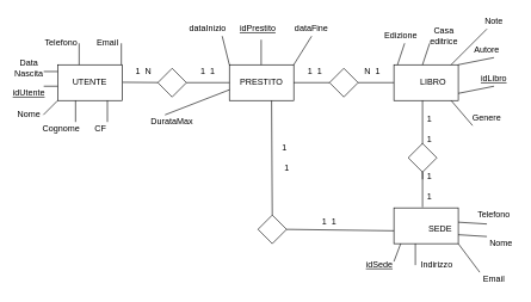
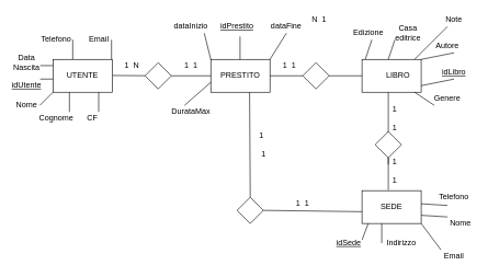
  <mxCell id="0" />
  <mxCell id="1" parent="0" />
  <mxCell id="2" value="" style="rounded=0;whiteSpace=wrap;html=1;" vertex="1" parent="1"><mxGeometry x="80" y="90" width="90" height="50" as="geometry" /></mxCell>
  <mxCell id="3" value="" style="rounded=0;whiteSpace=wrap;html=1;" vertex="1" parent="1"><mxGeometry x="550" y="90" width="90" height="50" as="geometry" /></mxCell>
  <mxCell id="4" value="" style="rounded=0;whiteSpace=wrap;html=1;" vertex="1" parent="1"><mxGeometry x="320" y="90" width="90" height="50" as="geometry" /></mxCell>
  <mxCell id="5" value="" style="rounded=0;whiteSpace=wrap;html=1;" vertex="1" parent="1"><mxGeometry x="550" y="290" width="90" height="50" as="geometry" /></mxCell>
  <mxCell id="6" value="" style="endArrow=none;html=1;" edge="1" parent="1" source="13"><mxGeometry width="50" height="50" relative="1" as="geometry"><mxPoint x="171" y="114.5" as="sourcePoint" /><mxPoint x="320" y="115" as="targetPoint" /></mxGeometry></mxCell>
  <mxCell id="7" value="" style="endArrow=none;html=1;" edge="1" parent="1"><mxGeometry width="50" height="50" relative="1" as="geometry"><mxPoint x="590" y="250" as="sourcePoint" /><mxPoint x="590" y="140" as="targetPoint" /></mxGeometry></mxCell>
  <mxCell id="8" value="" style="rhombus;whiteSpace=wrap;html=1;" vertex="1" parent="1"><mxGeometry x="570" y="200" width="40" height="40" as="geometry" /></mxCell>
  <mxCell id="9" value="" style="endArrow=none;html=1;" edge="1" parent="1" target="8"><mxGeometry width="50" height="50" relative="1" as="geometry"><mxPoint x="590" y="289" as="sourcePoint" /><mxPoint x="590" y="140" as="targetPoint" /></mxGeometry></mxCell>
  <mxCell id="10" value="" style="endArrow=none;html=1;entryX=0;entryY=0.5;entryDx=0;entryDy=0;exitX=1;exitY=0.5;exitDx=0;exitDy=0;" edge="1" parent="1" source="11" target="3"><mxGeometry width="50" height="50" relative="1" as="geometry"><mxPoint x="410" y="120" as="sourcePoint" /><mxPoint x="460" y="70" as="targetPoint" /></mxGeometry></mxCell>
  <mxCell id="11" value="" style="rhombus;whiteSpace=wrap;html=1;" vertex="1" parent="1"><mxGeometry x="460" y="95" width="40" height="40" as="geometry" /></mxCell>
  <mxCell id="12" value="" style="endArrow=none;html=1;entryX=0;entryY=0.5;entryDx=0;entryDy=0;exitX=1;exitY=0.5;exitDx=0;exitDy=0;" edge="1" parent="1" source="4" target="11"><mxGeometry width="50" height="50" relative="1" as="geometry"><mxPoint x="410" y="115" as="sourcePoint" /><mxPoint x="550" y="115" as="targetPoint" /></mxGeometry></mxCell>
  <mxCell id="13" value="" style="rhombus;whiteSpace=wrap;html=1;" vertex="1" parent="1"><mxGeometry x="220" y="95" width="40" height="40" as="geometry" /></mxCell>
  <mxCell id="14" value="" style="endArrow=none;html=1;" edge="1" parent="1" target="13"><mxGeometry width="50" height="50" relative="1" as="geometry"><mxPoint x="171" y="114.5" as="sourcePoint" /><mxPoint x="320" y="115" as="targetPoint" /></mxGeometry></mxCell>
  <mxCell id="15" value="1&amp;nbsp; N" style="text;html=1;strokeColor=none;fillColor=none;align=center;verticalAlign=middle;whiteSpace=wrap;rounded=0;" vertex="1" parent="1"><mxGeometry x="180" y="90" width="40" height="20" as="geometry" /></mxCell>
  <mxCell id="16" value="1&amp;nbsp; 1" style="text;html=1;strokeColor=none;fillColor=none;align=center;verticalAlign=middle;whiteSpace=wrap;rounded=0;" vertex="1" parent="1"><mxGeometry x="420" y="90" width="40" height="20" as="geometry" /></mxCell>
  <mxCell id="17" value="1&amp;nbsp; 1" style="text;html=1;strokeColor=none;fillColor=none;align=center;verticalAlign=middle;whiteSpace=wrap;rounded=0;" vertex="1" parent="1"><mxGeometry x="270" y="90" width="40" height="20" as="geometry" /></mxCell>
- <mxCell id="18" value="N&amp;nbsp; 1" style="text;html=1;strokeColor=none;fillColor=none;align=center;verticalAlign=middle;whiteSpace=wrap;rounded=0;" vertex="1" parent="1"><mxGeometry x="500" y="90" width="40" height="20" as="geometry" /></mxCell>
+ <mxCell id="18" value="N&amp;nbsp; 1" style="text;html=1;strokeColor=none;fillColor=none;align=center;verticalAlign=middle;whiteSpace=wrap;rounded=0;" vertex="1" parent="1"><mxGeometry x="465" y="20" width="40" height="20" as="geometry" /></mxCell>
  <mxCell id="19" value="1&lt;br&gt;&lt;br&gt;1" style="text;html=1;strokeColor=none;fillColor=none;align=center;verticalAlign=middle;whiteSpace=wrap;rounded=0;" vertex="1" parent="1"><mxGeometry x="580" y="170" width="40" height="20" as="geometry" /></mxCell>
  <mxCell id="20" value="1&lt;br&gt;&lt;br&gt;1" style="text;html=1;strokeColor=none;fillColor=none;align=center;verticalAlign=middle;whiteSpace=wrap;rounded=0;" vertex="1" parent="1"><mxGeometry x="580" y="250" width="40" height="20" as="geometry" /></mxCell>
  <mxCell id="21" value="UTENTE" style="text;html=1;strokeColor=none;fillColor=none;align=center;verticalAlign=middle;whiteSpace=wrap;rounded=0;" vertex="1" parent="1"><mxGeometry x="105" y="105" width="40" height="20" as="geometry" /></mxCell>
  <mxCell id="22" value="PRESTITO" style="text;html=1;strokeColor=none;fillColor=none;align=center;verticalAlign=middle;whiteSpace=wrap;rounded=0;" vertex="1" parent="1"><mxGeometry x="345" y="105" width="40" height="20" as="geometry" /></mxCell>
  <mxCell id="23" value="LIBRO" style="text;html=1;strokeColor=none;fillColor=none;align=center;verticalAlign=middle;whiteSpace=wrap;rounded=0;" vertex="1" parent="1"><mxGeometry x="585" y="105" width="40" height="20" as="geometry" /></mxCell>
- <mxCell id="24" value="SEDE" style="text;html=1;strokeColor=none;fillColor=none;align=center;verticalAlign=middle;whiteSpace=wrap;rounded=0;" vertex="1" parent="1"><mxGeometry x="595" y="310" width="40" height="20" as="geometry" /></mxCell>
+ <mxCell id="24" value="SEDE" style="text;html=1;strokeColor=none;fillColor=none;align=center;verticalAlign=middle;whiteSpace=wrap;rounded=0;" vertex="1" parent="1"><mxGeometry x="575" y="305" width="40" height="20" as="geometry" /></mxCell>
  <mxCell id="25" value="Nome" style="text;html=1;strokeColor=none;fillColor=none;align=center;verticalAlign=middle;whiteSpace=wrap;rounded=0;" vertex="1" parent="1"><mxGeometry x="20" y="150" width="40" height="20" as="geometry" /></mxCell>
  <mxCell id="26" value="Cognome" style="text;html=1;strokeColor=none;fillColor=none;align=center;verticalAlign=middle;whiteSpace=wrap;rounded=0;" vertex="1" parent="1"><mxGeometry x="65" y="170" width="40" height="20" as="geometry" /></mxCell>
  <mxCell id="27" value="&lt;u&gt;idUtente&lt;/u&gt;" style="text;html=1;strokeColor=none;fillColor=none;align=center;verticalAlign=middle;whiteSpace=wrap;rounded=0;" vertex="1" parent="1"><mxGeometry x="20" y="120" width="40" height="20" as="geometry" /></mxCell>
  <mxCell id="28" value="CF" style="text;html=1;strokeColor=none;fillColor=none;align=center;verticalAlign=middle;whiteSpace=wrap;rounded=0;" vertex="1" parent="1"><mxGeometry x="120" y="170" width="40" height="20" as="geometry" /></mxCell>
  <mxCell id="29" value="Telefono" style="text;html=1;strokeColor=none;fillColor=none;align=center;verticalAlign=middle;whiteSpace=wrap;rounded=0;" vertex="1" parent="1"><mxGeometry x="65" y="50" width="40" height="20" as="geometry" /></mxCell>
  <mxCell id="30" value="Data Nascita" style="text;html=1;strokeColor=none;fillColor=none;align=center;verticalAlign=middle;whiteSpace=wrap;rounded=0;" vertex="1" parent="1"><mxGeometry x="20" y="85" width="40" height="20" as="geometry" /></mxCell>
  <mxCell id="31" value="Email" style="text;html=1;strokeColor=none;fillColor=none;align=center;verticalAlign=middle;whiteSpace=wrap;rounded=0;" vertex="1" parent="1"><mxGeometry x="130" y="50" width="40" height="20" as="geometry" /></mxCell>
  <mxCell id="32" value="" style="endArrow=none;html=1;" edge="1" parent="1"><mxGeometry width="50" height="50" relative="1" as="geometry"><mxPoint x="169" y="90" as="sourcePoint" /><mxPoint x="169" y="60" as="targetPoint" /></mxGeometry></mxCell>
  <mxCell id="33" value="" style="endArrow=none;html=1;" edge="1" parent="1"><mxGeometry width="50" height="50" relative="1" as="geometry"><mxPoint x="60.5" y="99.5" as="sourcePoint" /><mxPoint x="80" y="99.5" as="targetPoint" /></mxGeometry></mxCell>
  <mxCell id="34" value="" style="endArrow=none;html=1;exitX=1;exitY=0.5;exitDx=0;exitDy=0;" edge="1" parent="1" source="25"><mxGeometry width="50" height="50" relative="1" as="geometry"><mxPoint x="80" y="170" as="sourcePoint" /><mxPoint x="80" y="140" as="targetPoint" /></mxGeometry></mxCell>
  <mxCell id="35" value="" style="endArrow=none;html=1;" edge="1" parent="1"><mxGeometry width="50" height="50" relative="1" as="geometry"><mxPoint x="105" y="170" as="sourcePoint" /><mxPoint x="105" y="140" as="targetPoint" /></mxGeometry></mxCell>
  <mxCell id="36" value="" style="endArrow=none;html=1;" edge="1" parent="1"><mxGeometry width="50" height="50" relative="1" as="geometry"><mxPoint x="149.5" y="170" as="sourcePoint" /><mxPoint x="149.5" y="140" as="targetPoint" /></mxGeometry></mxCell>
  <mxCell id="37" value="" style="endArrow=none;html=1;" edge="1" parent="1"><mxGeometry width="50" height="50" relative="1" as="geometry"><mxPoint x="110" y="90" as="sourcePoint" /><mxPoint x="110" y="60" as="targetPoint" /></mxGeometry></mxCell>
  <mxCell id="38" value="" style="endArrow=none;html=1;" edge="1" parent="1"><mxGeometry width="50" height="50" relative="1" as="geometry"><mxPoint x="60.5" y="120" as="sourcePoint" /><mxPoint x="80" y="120" as="targetPoint" /></mxGeometry></mxCell>
  <mxCell id="39" value="&lt;u&gt;idLibro&lt;/u&gt;" style="text;html=1;strokeColor=none;fillColor=none;align=center;verticalAlign=middle;whiteSpace=wrap;rounded=0;" vertex="1" parent="1"><mxGeometry x="670" y="100" width="40" height="20" as="geometry" /></mxCell>
  <mxCell id="40" value="Autore" style="text;html=1;strokeColor=none;fillColor=none;align=center;verticalAlign=middle;whiteSpace=wrap;rounded=0;" vertex="1" parent="1"><mxGeometry x="660" y="60" width="40" height="20" as="geometry" /></mxCell>
  <mxCell id="41" value="Casa editrice" style="text;html=1;strokeColor=none;fillColor=none;align=center;verticalAlign=middle;whiteSpace=wrap;rounded=0;" vertex="1" parent="1"><mxGeometry x="600" y="40" width="40" height="20" as="geometry" /></mxCell>
- <mxCell id="42" value="Genere" style="text;html=1;strokeColor=none;fillColor=none;align=center;verticalAlign=middle;whiteSpace=wrap;rounded=0;" vertex="1" parent="1"><mxGeometry x="660" y="155" width="40" height="20" as="geometry" /></mxCell>
+ <mxCell id="42" value="Genere" style="text;html=1;strokeColor=none;fillColor=none;align=center;verticalAlign=middle;whiteSpace=wrap;rounded=0;" vertex="1" parent="1"><mxGeometry x="660" y="140" width="40" height="20" as="geometry" /></mxCell>
  <mxCell id="43" value="Edizione" style="text;html=1;strokeColor=none;fillColor=none;align=center;verticalAlign=middle;whiteSpace=wrap;rounded=0;" vertex="1" parent="1"><mxGeometry x="540" y="40" width="40" height="20" as="geometry" /></mxCell>
  <mxCell id="44" value="Note" style="text;html=1;strokeColor=none;fillColor=none;align=center;verticalAlign=middle;whiteSpace=wrap;rounded=0;" vertex="1" parent="1"><mxGeometry x="670" y="20" width="40" height="20" as="geometry" /></mxCell>
  <mxCell id="45" value="" style="endArrow=none;html=1;" edge="1" parent="1"><mxGeometry width="50" height="50" relative="1" as="geometry"><mxPoint x="630" y="90" as="sourcePoint" /><mxPoint x="680" y="40" as="targetPoint" /></mxGeometry></mxCell>
  <mxCell id="46" value="" style="endArrow=none;html=1;entryX=0.75;entryY=1;entryDx=0;entryDy=0;" edge="1" parent="1" target="40"><mxGeometry width="50" height="50" relative="1" as="geometry"><mxPoint x="640" y="90" as="sourcePoint" /><mxPoint x="690" y="90" as="targetPoint" /></mxGeometry></mxCell>
  <mxCell id="47" value="" style="endArrow=none;html=1;entryX=0.75;entryY=1;entryDx=0;entryDy=0;" edge="1" parent="1"><mxGeometry width="50" height="50" relative="1" as="geometry"><mxPoint x="640" y="130" as="sourcePoint" /><mxPoint x="690" y="120" as="targetPoint" /></mxGeometry></mxCell>
  <mxCell id="48" value="" style="endArrow=none;html=1;entryX=0;entryY=1;entryDx=0;entryDy=0;entryPerimeter=0;" edge="1" parent="1" target="42"><mxGeometry width="50" height="50" relative="1" as="geometry"><mxPoint x="630" y="140" as="sourcePoint" /><mxPoint x="650" y="160" as="targetPoint" /></mxGeometry></mxCell>
  <mxCell id="49" value="" style="endArrow=none;html=1;" edge="1" parent="1"><mxGeometry width="50" height="50" relative="1" as="geometry"><mxPoint x="590" y="90" as="sourcePoint" /><mxPoint x="600" y="60" as="targetPoint" /></mxGeometry></mxCell>
  <mxCell id="50" value="" style="endArrow=none;html=1;" edge="1" parent="1"><mxGeometry width="50" height="50" relative="1" as="geometry"><mxPoint x="555" y="90" as="sourcePoint" /><mxPoint x="565" y="60" as="targetPoint" /></mxGeometry></mxCell>
  <mxCell id="51" value="&lt;u&gt;idPrestito&lt;/u&gt;" style="text;html=1;strokeColor=none;fillColor=none;align=center;verticalAlign=middle;whiteSpace=wrap;rounded=0;" vertex="1" parent="1"><mxGeometry x="340" y="30" width="40" height="20" as="geometry" /></mxCell>
  <mxCell id="52" value="dataInizio" style="text;html=1;strokeColor=none;fillColor=none;align=center;verticalAlign=middle;whiteSpace=wrap;rounded=0;" vertex="1" parent="1"><mxGeometry x="270" y="30" width="40" height="20" as="geometry" /></mxCell>
  <mxCell id="53" value="dataFine" style="text;html=1;strokeColor=none;fillColor=none;align=center;verticalAlign=middle;whiteSpace=wrap;rounded=0;" vertex="1" parent="1"><mxGeometry x="415" y="30" width="40" height="20" as="geometry" /></mxCell>
- <mxCell id="54" value="DurataMax" style="text;html=1;strokeColor=none;fillColor=none;align=center;verticalAlign=middle;whiteSpace=wrap;rounded=0;" vertex="1" parent="1"><mxGeometry x="220" y="160" width="40" height="20" as="geometry" /></mxCell>
+ <mxCell id="54" value="DurataMax" style="text;html=1;strokeColor=none;fillColor=none;align=center;verticalAlign=middle;whiteSpace=wrap;rounded=0;" vertex="1" parent="1"><mxGeometry x="270" y="160" width="40" height="20" as="geometry" /></mxCell>
  <mxCell id="55" value="" style="endArrow=none;html=1;exitX=0.25;exitY=0;exitDx=0;exitDy=0;" edge="1" parent="1" source="54"><mxGeometry width="50" height="50" relative="1" as="geometry"><mxPoint x="270" y="175" as="sourcePoint" /><mxPoint x="320" y="125" as="targetPoint" /></mxGeometry></mxCell>
  <mxCell id="56" value="" style="endArrow=none;html=1;" edge="1" parent="1"><mxGeometry width="50" height="50" relative="1" as="geometry"><mxPoint x="320" y="90" as="sourcePoint" /><mxPoint x="310" y="50" as="targetPoint" /></mxGeometry></mxCell>
  <mxCell id="57" value="" style="endArrow=none;html=1;entryX=0.5;entryY=1;entryDx=0;entryDy=0;" edge="1" parent="1" target="53"><mxGeometry width="50" height="50" relative="1" as="geometry"><mxPoint x="410" y="90" as="sourcePoint" /><mxPoint x="400" y="50" as="targetPoint" /></mxGeometry></mxCell>
  <mxCell id="58" value="" style="endArrow=none;html=1;" edge="1" parent="1"><mxGeometry width="50" height="50" relative="1" as="geometry"><mxPoint x="364.5" y="90" as="sourcePoint" /><mxPoint x="364.5" y="55" as="targetPoint" /></mxGeometry></mxCell>
  <mxCell id="59" value="Email" style="text;html=1;strokeColor=none;fillColor=none;align=center;verticalAlign=middle;whiteSpace=wrap;rounded=0;" vertex="1" parent="1"><mxGeometry x="670" y="380" width="40" height="20" as="geometry" /></mxCell>
  <mxCell id="60" value="Telefono" style="text;html=1;strokeColor=none;fillColor=none;align=center;verticalAlign=middle;whiteSpace=wrap;rounded=0;" vertex="1" parent="1"><mxGeometry x="670" y="290" width="40" height="20" as="geometry" /></mxCell>
  <mxCell id="61" value="Indirizzo" style="text;html=1;strokeColor=none;fillColor=none;align=center;verticalAlign=middle;whiteSpace=wrap;rounded=0;" vertex="1" parent="1"><mxGeometry x="590" y="360" width="40" height="20" as="geometry" /></mxCell>
  <mxCell id="62" value="Nome" style="text;html=1;strokeColor=none;fillColor=none;align=center;verticalAlign=middle;whiteSpace=wrap;rounded=0;" vertex="1" parent="1"><mxGeometry x="680" y="330" width="40" height="20" as="geometry" /></mxCell>
  <mxCell id="63" value="&lt;u&gt;idSede&lt;/u&gt;" style="text;html=1;strokeColor=none;fillColor=none;align=center;verticalAlign=middle;whiteSpace=wrap;rounded=0;" vertex="1" parent="1"><mxGeometry x="510" y="360" width="40" height="20" as="geometry" /></mxCell>
  <mxCell id="64" value="" style="endArrow=none;html=1;exitX=1;exitY=0.25;exitDx=0;exitDy=0;" edge="1" parent="1" source="63"><mxGeometry width="50" height="50" relative="1" as="geometry"><mxPoint x="560" y="370" as="sourcePoint" /><mxPoint x="559.5" y="340" as="targetPoint" /></mxGeometry></mxCell>
  <mxCell id="65" value="" style="endArrow=none;html=1;" edge="1" parent="1"><mxGeometry width="50" height="50" relative="1" as="geometry"><mxPoint x="580" y="370" as="sourcePoint" /><mxPoint x="580" y="340" as="targetPoint" /></mxGeometry></mxCell>
  <mxCell id="66" value="" style="endArrow=none;html=1;exitX=0;exitY=0;exitDx=0;exitDy=0;" edge="1" parent="1" source="59"><mxGeometry width="50" height="50" relative="1" as="geometry"><mxPoint x="640" y="370" as="sourcePoint" /><mxPoint x="640" y="340" as="targetPoint" /></mxGeometry></mxCell>
  <mxCell id="67" value="" style="endArrow=none;html=1;exitX=0;exitY=0;exitDx=0;exitDy=0;entryX=1;entryY=0.75;entryDx=0;entryDy=0;" edge="1" parent="1" source="62" target="5"><mxGeometry width="50" height="50" relative="1" as="geometry"><mxPoint x="650" y="340" as="sourcePoint" /><mxPoint x="650" y="310" as="targetPoint" /></mxGeometry></mxCell>
  <mxCell id="68" value="" style="endArrow=none;html=1;exitX=0;exitY=0;exitDx=0;exitDy=0;" edge="1" parent="1"><mxGeometry width="50" height="50" relative="1" as="geometry"><mxPoint x="680" y="312.5" as="sourcePoint" /><mxPoint x="640" y="310" as="targetPoint" /></mxGeometry></mxCell>
  <mxCell id="69" value="" style="rhombus;whiteSpace=wrap;html=1;" vertex="1" parent="1"><mxGeometry x="360" y="300" width="40" height="40" as="geometry" /></mxCell>
  <mxCell id="70" value="" style="endArrow=none;html=1;" edge="1" parent="1"><mxGeometry width="50" height="50" relative="1" as="geometry"><mxPoint x="400" y="320" as="sourcePoint" /><mxPoint x="550" y="322" as="targetPoint" /></mxGeometry></mxCell>
  <mxCell id="71" value="" style="endArrow=none;html=1;entryX=0.5;entryY=0;entryDx=0;entryDy=0;" edge="1" parent="1" target="69"><mxGeometry width="50" height="50" relative="1" as="geometry"><mxPoint x="379" y="140" as="sourcePoint" /><mxPoint x="379" y="260" as="targetPoint" /></mxGeometry></mxCell>
  <mxCell id="72" value="1&amp;nbsp; 1" style="text;html=1;strokeColor=none;fillColor=none;align=center;verticalAlign=middle;whiteSpace=wrap;rounded=0;" vertex="1" parent="1"><mxGeometry x="440" y="300" width="40" height="20" as="geometry" /></mxCell>
  <mxCell id="73" value="1&amp;nbsp;&lt;br&gt;&lt;br&gt;&amp;nbsp;1" style="text;html=1;strokeColor=none;fillColor=none;align=center;verticalAlign=middle;whiteSpace=wrap;rounded=0;" vertex="1" parent="1"><mxGeometry x="379" y="210" width="40" height="20" as="geometry" /></mxCell>
